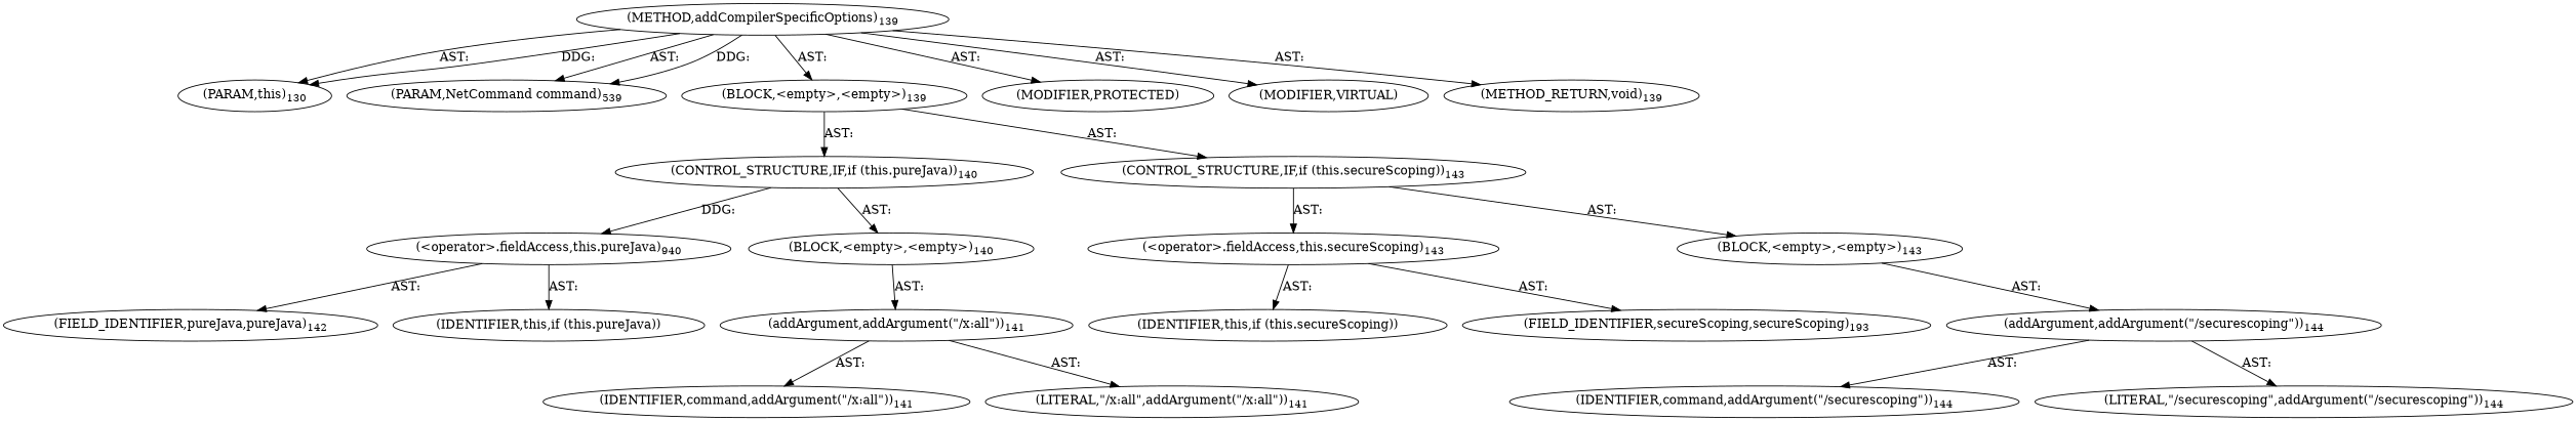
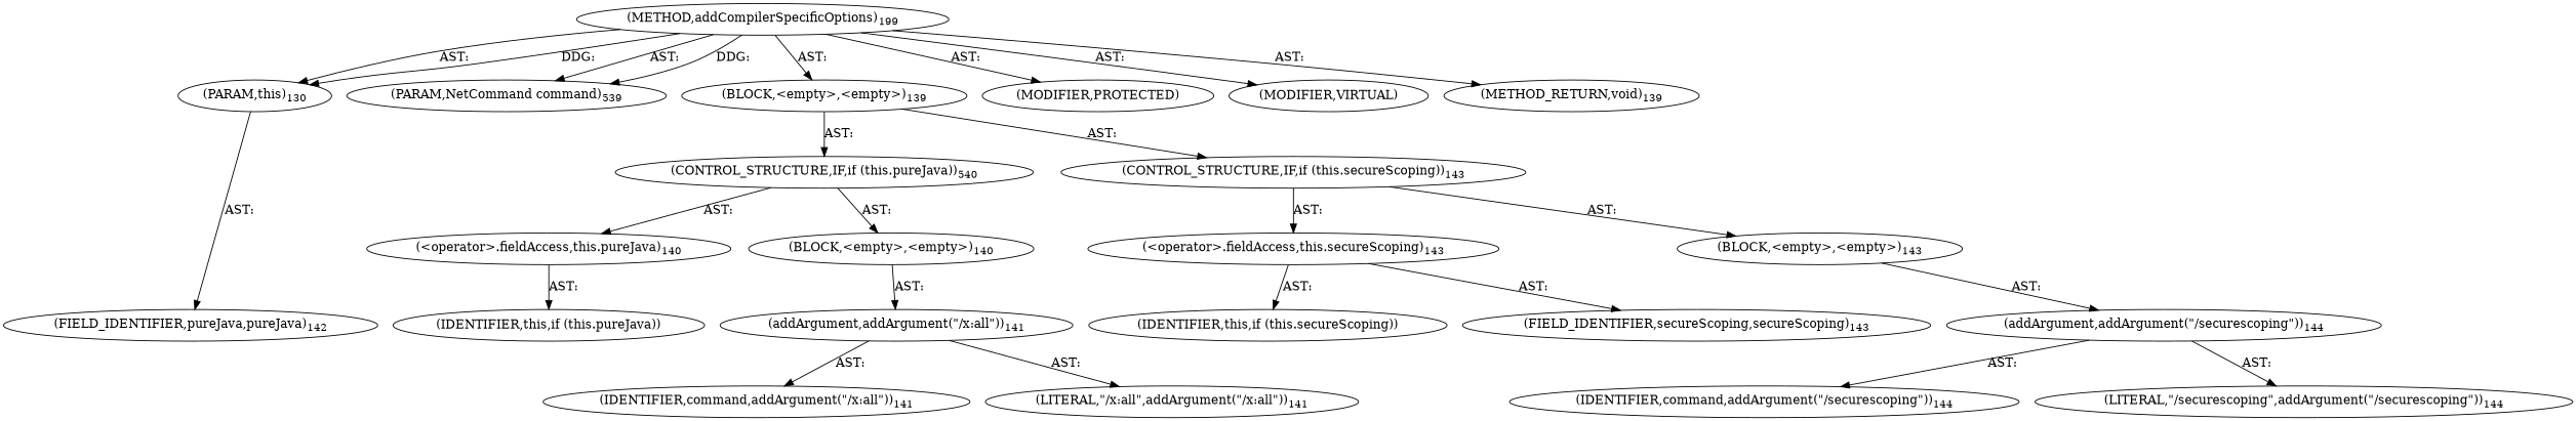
  digraph {
-   n1 [label=<(METHOD,addCompilerSpecificOptions)<SUB>139</SUB>>]
+   n1 [label=<(METHOD,addCompilerSpecificOptions)<SUB>199</SUB>>]
    n2 [label=<(PARAM,this)<SUB>130</SUB>>]
    n3 [label=<(PARAM,NetCommand command)<SUB>539</SUB>>]
    n4 [label=<(BLOCK,&lt;empty&gt;,&lt;empty&gt;)<SUB>139</SUB>>]
    n5 [label=<(MODIFIER,PROTECTED)>]
    n6 [label=<(MODIFIER,VIRTUAL)>]
    n7 [label=<(METHOD_RETURN,void)<SUB>139</SUB>>]
-   n8 [label=<(CONTROL_STRUCTURE,IF,if (this.pureJava))<SUB>140</SUB>>]
+   n8 [label=<(CONTROL_STRUCTURE,IF,if (this.pureJava))<SUB>540</SUB>>]
    n9 [label=<(CONTROL_STRUCTURE,IF,if (this.secureScoping))<SUB>143</SUB>>]
-   n10 [label=<(&lt;operator&gt;.fieldAccess,this.pureJava)<SUB>940</SUB>>]
+   n10 [label=<(&lt;operator&gt;.fieldAccess,this.pureJava)<SUB>140</SUB>>]
    n11 [label=<(BLOCK,&lt;empty&gt;,&lt;empty&gt;)<SUB>140</SUB>>]
    n12 [label=<(&lt;operator&gt;.fieldAccess,this.secureScoping)<SUB>143</SUB>>]
    n13 [label=<(BLOCK,&lt;empty&gt;,&lt;empty&gt;)<SUB>143</SUB>>]
    n14 [label=<(IDENTIFIER,this,if (this.pureJava))>]
    n15 [label=<(FIELD_IDENTIFIER,pureJava,pureJava)<SUB>142</SUB>>]
    n16 [label=<(addArgument,addArgument(&quot;/x:all&quot;))<SUB>141</SUB>>]
    n17 [label=<(IDENTIFIER,command,addArgument(&quot;/x:all&quot;))<SUB>141</SUB>>]
    n18 [label=<(LITERAL,&quot;/x:all&quot;,addArgument(&quot;/x:all&quot;))<SUB>141</SUB>>]
    n19 [label=<(IDENTIFIER,this,if (this.secureScoping))>]
-   n20 [label=<(FIELD_IDENTIFIER,secureScoping,secureScoping)<SUB>193</SUB>>]
+   n20 [label=<(FIELD_IDENTIFIER,secureScoping,secureScoping)<SUB>143</SUB>>]
    n21 [label=<(addArgument,addArgument(&quot;/securescoping&quot;))<SUB>144</SUB>>]
    n22 [label=<(IDENTIFIER,command,addArgument(&quot;/securescoping&quot;))<SUB>144</SUB>>]
    n23 [label=<(LITERAL,&quot;/securescoping&quot;,addArgument(&quot;/securescoping&quot;))<SUB>144</SUB>>]
    n1 -> n2 [label="AST: "]
    n1 -> n2 [label="DDG: "]
    n1 -> n3 [label="AST: "]
    n1 -> n3 [label="DDG: "]
    n1 -> n4 [label="AST: "]
    n1 -> n5 [label="AST: "]
    n1 -> n6 [label="AST: "]
    n1 -> n7 [label="AST: "]
    n4 -> n8 [label="AST: "]
    n4 -> n9 [label="AST: "]
-   n8 -> n10 [label="DDG: "]
+   n8 -> n10 [label="AST: "]
    n8 -> n11 [label="AST: "]
    n9 -> n12 [label="AST: "]
    n9 -> n13 [label="AST: "]
    n10 -> n14 [label="AST: "]
-   n10 -> n15 [label="AST: "]
+   n2 -> n15 [label="AST: "]
    n11 -> n16 [label="AST: "]
    n12 -> n19 [label="AST: "]
    n12 -> n20 [label="AST: "]
    n13 -> n21 [label="AST: "]
    n16 -> n17 [label="AST: "]
    n16 -> n18 [label="AST: "]
    n21 -> n22 [label="AST: "]
    n21 -> n23 [label="AST: "]
  }
